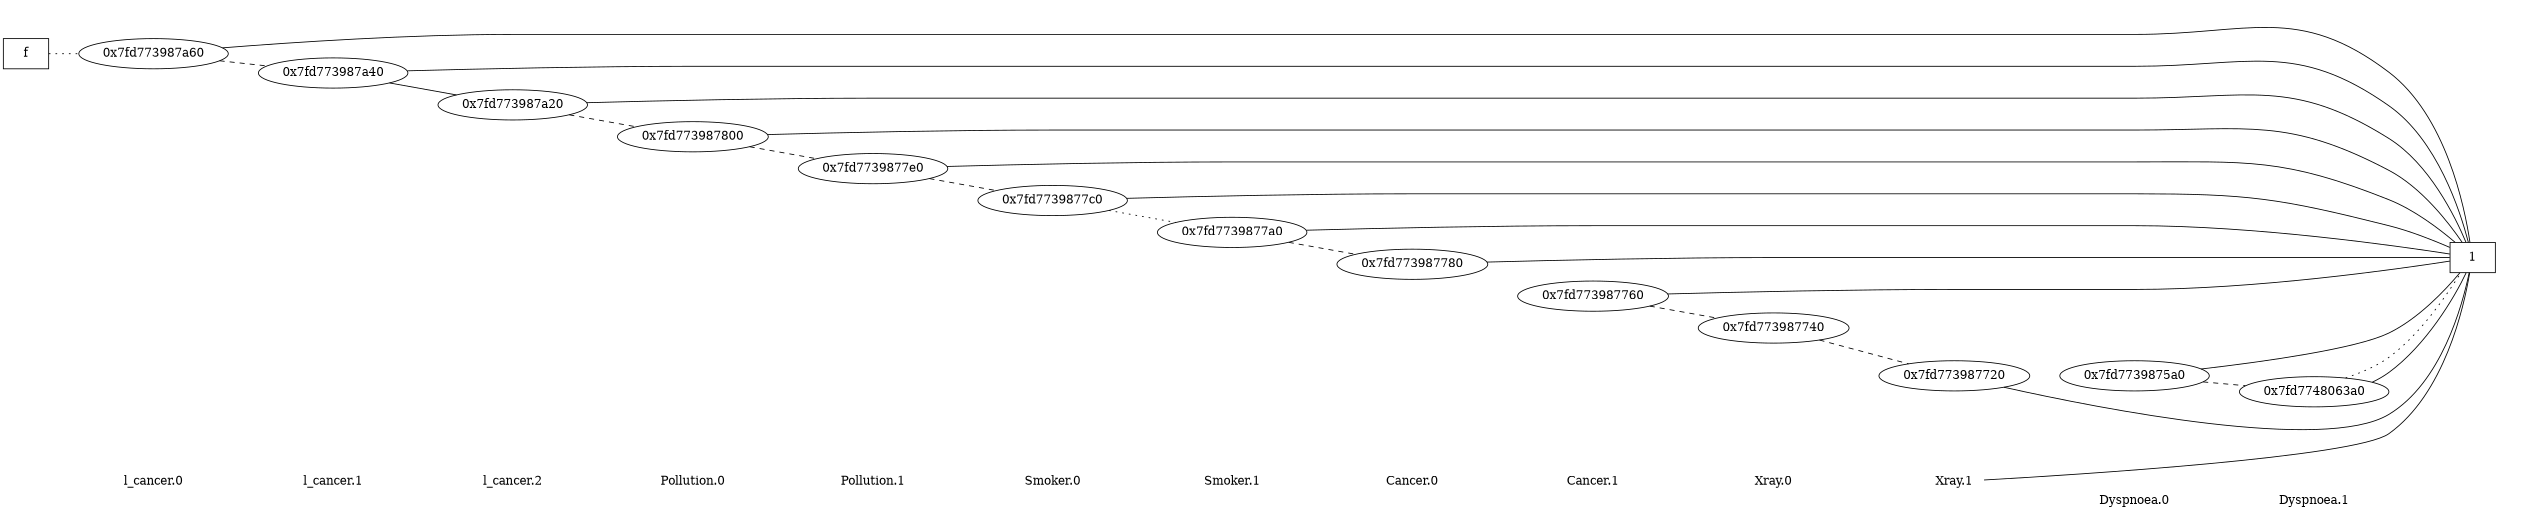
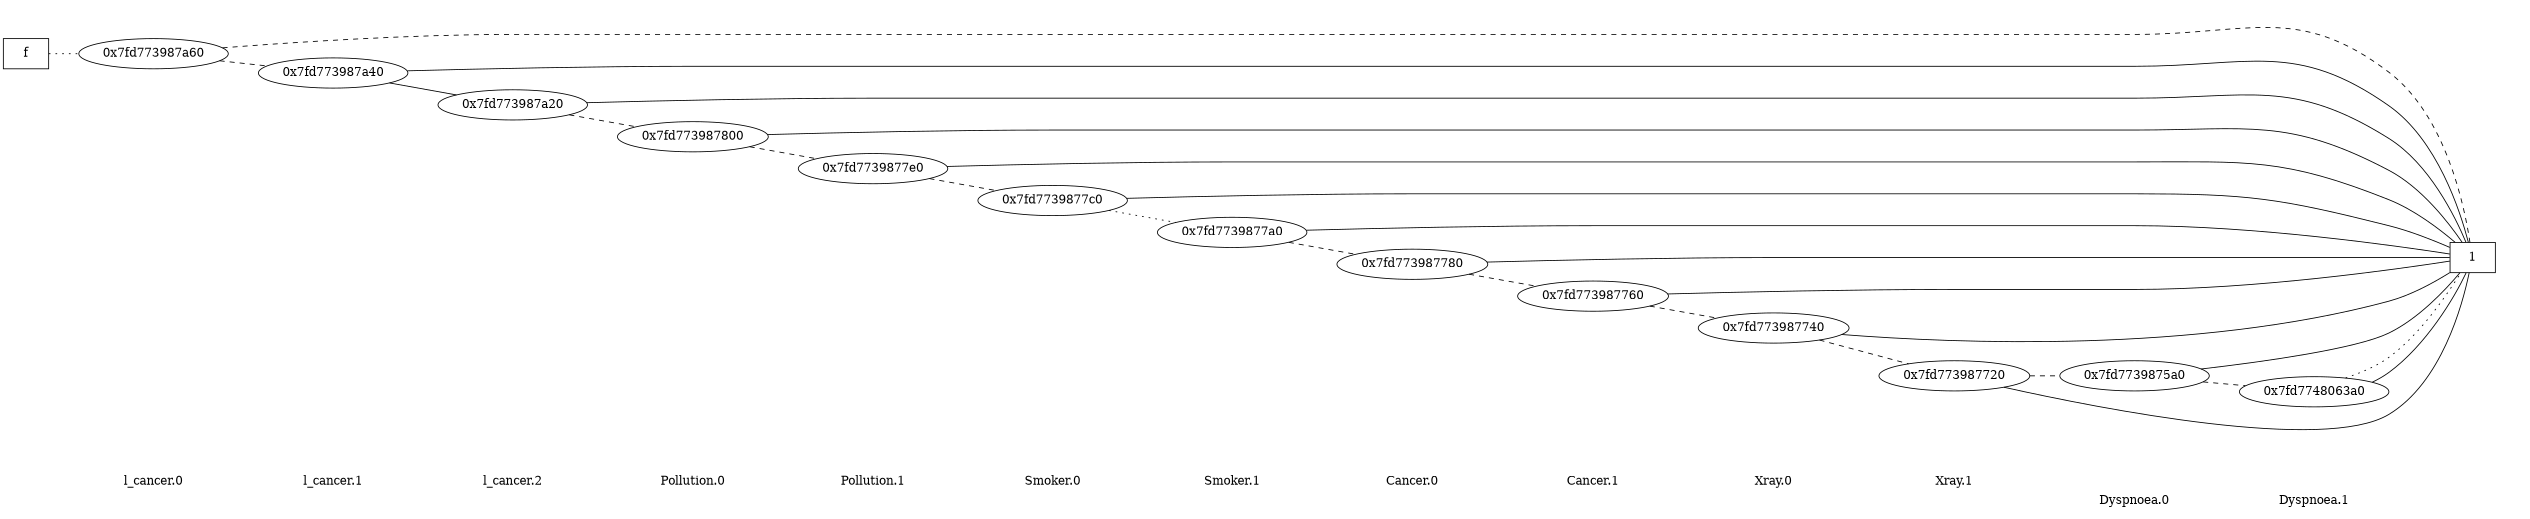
  digraph {
    rankdir=LR
    node [shape=plaintext]
    edge [dir=none]
    "CONST NODES" [style=invis]
    " l_cancer.0 "
    " l_cancer.1 "
    " l_cancer.2 "
    " Pollution.0 "
    " Pollution.1 "
    " Smoker.0 "
    " Smoker.1 "
    " Cancer.0 "
    " Cancer.1 "
    " Xray.0 "
    " Xray.1 "
    " Dyspnoea.0 "
    " Dyspnoea.1 "
    "  f  " [shape=box]
    "0x7fd773987a60" [shape=""]
    "0x7fd773987a40" [shape=""]
    "0x7fd773987a20" [shape=""]
    "0x7fd773987800" [shape=""]
    "0x7fd7739877e0" [shape=""]
    "0x7fd7739877c0" [shape=""]
    "0x7fd7739877a0" [shape=""]
    "0x7fd773987780" [shape=""]
    "0x7fd773987760" [shape=""]
    "0x7fd773987740" [shape=""]
    "0x7fd773987720" [shape=""]
    "0x7fd7739875a0" [shape=""]
    "0x7fd7748063a0" [shape=""]
    n29 [label=1 shape=box]
    subgraph sub_1 {
      "CONST NODES"
      " l_cancer.0 "
      " l_cancer.1 "
      " l_cancer.2 "
      " Pollution.0 "
      " Pollution.1 "
      " Smoker.0 "
      " Smoker.1 "
      " Cancer.0 "
      " Cancer.1 "
      " Xray.0 "
      " Xray.1 "
      " Dyspnoea.0 "
      " Dyspnoea.1 "
    }
    subgraph sub_2 {
      rank=same
      "  f  "
    }
    subgraph sub_3 {
      rank=same
      " l_cancer.0 "
      "0x7fd773987a60"
    }
    subgraph sub_4 {
      rank=same
      " l_cancer.1 "
      "0x7fd773987a40"
    }
    subgraph sub_5 {
      rank=same
      " l_cancer.2 "
      "0x7fd773987a20"
    }
    subgraph sub_6 {
      rank=same
      " Pollution.0 "
      "0x7fd773987800"
    }
    subgraph sub_7 {
      rank=same
      " Pollution.1 "
      "0x7fd7739877e0"
    }
    subgraph sub_8 {
      rank=same
      " Smoker.0 "
      "0x7fd7739877c0"
    }
    subgraph sub_9 {
      rank=same
      " Smoker.1 "
      "0x7fd7739877a0"
    }
    subgraph sub_10 {
      rank=same
      " Cancer.0 "
      "0x7fd773987780"
    }
    subgraph sub_11 {
      rank=same
      " Cancer.1 "
      "0x7fd773987760"
    }
    subgraph sub_12 {
      rank=same
      " Xray.0 "
      "0x7fd773987740"
    }
    subgraph sub_13 {
      rank=same
      " Xray.1 "
      "0x7fd773987720"
    }
    subgraph sub_14 {
      rank=same
      " Dyspnoea.0 "
      "0x7fd7739875a0"
    }
    subgraph sub_15 {
      rank=same
      " Dyspnoea.1 "
      "0x7fd7748063a0"
    }
    subgraph sub_16 {
      rank=same
      "CONST NODES"
      subgraph sub_17 {
        rank=same
        n29
      }
    }
    " l_cancer.0 " -> " l_cancer.1 " [style=invis]
    " l_cancer.1 " -> " l_cancer.2 " [style=invis]
    " l_cancer.2 " -> " Pollution.0 " [style=invis]
    " Pollution.0 " -> " Pollution.1 " [style=invis]
    " Pollution.1 " -> " Smoker.0 " [style=invis]
    " Smoker.0 " -> " Smoker.1 " [style=invis]
    " Smoker.1 " -> " Cancer.0 " [style=invis]
    " Cancer.0 " -> " Cancer.1 " [style=invis]
    " Cancer.1 " -> " Xray.0 " [style=invis]
    " Xray.0 " -> " Xray.1 " [style=invis]
    " Xray.1 " -> " Dyspnoea.0 " [style=invis]
    " Dyspnoea.0 " -> " Dyspnoea.1 " [style=invis]
    " Dyspnoea.1 " -> "CONST NODES" [style=invis]
    "  f  " -> "0x7fd773987a60" [style=dotted]
    "0x7fd773987a60" -> "0x7fd773987a40" [style=dashed]
-   "0x7fd773987a60" -> n29
+   "0x7fd773987a60" -> n29 [style=dashed]
    "0x7fd773987a40" -> "0x7fd773987a20" [style=solid]
    "0x7fd773987a40" -> n29
    "0x7fd773987a20" -> "0x7fd773987800" [style=dashed]
    "0x7fd773987a20" -> n29
    "0x7fd773987800" -> "0x7fd7739877e0" [style=dashed]
    "0x7fd773987800" -> n29
    "0x7fd7739877e0" -> "0x7fd7739877c0" [style=dashed]
    "0x7fd7739877e0" -> n29
    "0x7fd7739877c0" -> "0x7fd7739877a0" [style=dotted]
    "0x7fd7739877c0" -> n29
    "0x7fd7739877a0" -> "0x7fd773987780" [style=dashed]
    "0x7fd7739877a0" -> n29
+   "0x7fd773987780" -> "0x7fd773987760" [style=dashed]
    "0x7fd773987780" -> n29
    "0x7fd773987760" -> "0x7fd773987740" [style=dashed]
    "0x7fd773987760" -> n29
    "0x7fd773987740" -> "0x7fd773987720" [style=dashed]
-   " Xray.1 " -> n29
+   "0x7fd773987740" -> n29
+   "0x7fd773987720" -> "0x7fd7739875a0" [style=dashed]
    "0x7fd773987720" -> n29
    "0x7fd7739875a0" -> "0x7fd7748063a0" [style=dashed]
    "0x7fd7739875a0" -> n29
    "0x7fd7748063a0" -> n29
    "0x7fd7748063a0" -> n29 [style=dotted]
  }
